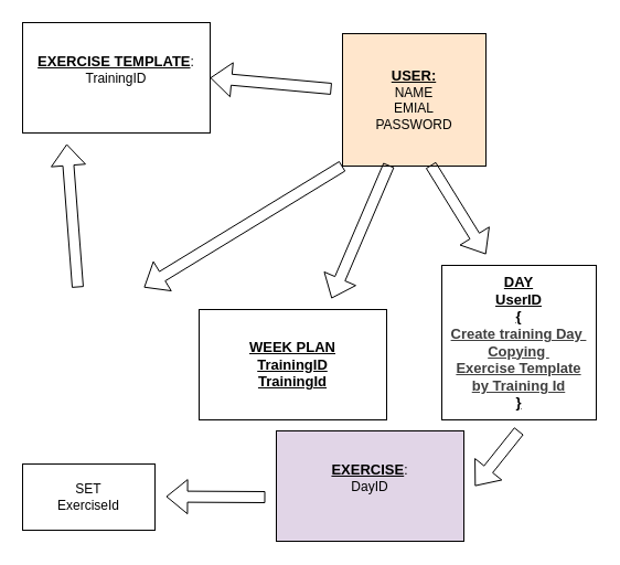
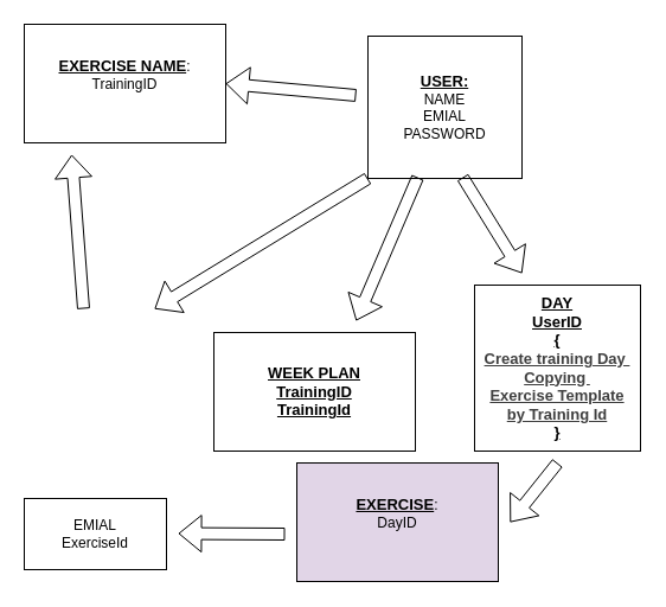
  <mxCell id="0" />
  <mxCell id="1" parent="0" />
  <mxCell id="2" value="&lt;span style=&quot;font-size: 13px;&quot;&gt;&lt;b&gt;&lt;u&gt;DAY&lt;/u&gt;&lt;/b&gt;&lt;/span&gt;&lt;div&gt;&lt;span style=&quot;font-size: 13px;&quot;&gt;&lt;b&gt;&lt;u&gt;UserID&lt;/u&gt;&lt;/b&gt;&lt;/span&gt;&lt;/div&gt;&lt;div&gt;&lt;span style=&quot;font-size: 13px;&quot;&gt;&lt;b&gt;&lt;u&gt;{&lt;/u&gt;&lt;/b&gt;&lt;/span&gt;&lt;/div&gt;&lt;div&gt;&lt;div style=&quot;color: rgb(63, 63, 63); scrollbar-color: rgb(226, 226, 226) rgb(251, 251, 251);&quot;&gt;&lt;span style=&quot;color: rgb(63, 63, 63); scrollbar-color: rgb(226, 226, 226) rgb(251, 251, 251); font-size: 13px;&quot;&gt;&lt;b style=&quot;color: rgb(63, 63, 63); scrollbar-color: rgb(226, 226, 226) rgb(251, 251, 251);&quot;&gt;&lt;u style=&quot;color: rgb(63, 63, 63); scrollbar-color: rgb(226, 226, 226) rgb(251, 251, 251);&quot;&gt;Create training Day&amp;nbsp;&lt;/u&gt;&lt;/b&gt;&lt;/span&gt;&lt;/div&gt;&lt;div style=&quot;color: rgb(63, 63, 63); scrollbar-color: rgb(226, 226, 226) rgb(251, 251, 251);&quot;&gt;&lt;span style=&quot;color: rgb(63, 63, 63); scrollbar-color: rgb(226, 226, 226) rgb(251, 251, 251); font-size: 13px;&quot;&gt;&lt;b style=&quot;color: rgb(63, 63, 63); scrollbar-color: rgb(226, 226, 226) rgb(251, 251, 251);&quot;&gt;&lt;u style=&quot;color: rgb(63, 63, 63); scrollbar-color: rgb(226, 226, 226) rgb(251, 251, 251);&quot;&gt;Copying&amp;nbsp;&lt;/u&gt;&lt;/b&gt;&lt;/span&gt;&lt;/div&gt;&lt;div style=&quot;color: rgb(63, 63, 63); scrollbar-color: rgb(226, 226, 226) rgb(251, 251, 251);&quot;&gt;&lt;span style=&quot;color: rgb(63, 63, 63); scrollbar-color: rgb(226, 226, 226) rgb(251, 251, 251); font-size: 13px;&quot;&gt;&lt;b style=&quot;color: rgb(63, 63, 63); scrollbar-color: rgb(226, 226, 226) rgb(251, 251, 251);&quot;&gt;&lt;u style=&quot;color: rgb(63, 63, 63); scrollbar-color: rgb(226, 226, 226) rgb(251, 251, 251);&quot;&gt;Exercise Template&lt;/u&gt;&lt;/b&gt;&lt;/span&gt;&lt;/div&gt;&lt;div style=&quot;color: rgb(63, 63, 63); scrollbar-color: rgb(226, 226, 226) rgb(251, 251, 251);&quot;&gt;&lt;span style=&quot;color: rgb(63, 63, 63); scrollbar-color: rgb(226, 226, 226) rgb(251, 251, 251); font-size: 13px;&quot;&gt;&lt;b style=&quot;color: rgb(63, 63, 63); scrollbar-color: rgb(226, 226, 226) rgb(251, 251, 251);&quot;&gt;&lt;u style=&quot;color: rgb(63, 63, 63); scrollbar-color: rgb(226, 226, 226) rgb(251, 251, 251);&quot;&gt;by Training Id&lt;/u&gt;&lt;/b&gt;&lt;/span&gt;&lt;/div&gt;&lt;/div&gt;&lt;div&gt;&lt;span style=&quot;font-size: 13px;&quot;&gt;&lt;b&gt;&lt;u&gt;}&lt;/u&gt;&lt;/b&gt;&lt;/span&gt;&lt;/div&gt;" style="rounded=0;whiteSpace=wrap;html=1;" parent="1" vertex="1"><mxGeometry x="400" y="240" width="140" height="140" as="geometry" /></mxCell>
  <mxCell id="3" value="&lt;font style=&quot;font-size: 13px;&quot;&gt;&lt;b&gt;&lt;u&gt;EXERCISE&lt;/u&gt;&lt;/b&gt;&lt;/font&gt;:&lt;div&gt;DayID&lt;/div&gt;&lt;div&gt;&lt;span style=&quot;background-color: transparent;&quot;&gt;&lt;br&gt;&lt;/span&gt;&lt;/div&gt;" style="rounded=0;whiteSpace=wrap;html=1;fillColor=#e1d5e7;" parent="1" vertex="1"><mxGeometry x="250" y="390" width="170" height="100" as="geometry" /></mxCell>
- <mxCell id="4" value="&lt;b&gt;&lt;u&gt;&lt;font style=&quot;font-size: 13px;&quot;&gt;USER:&lt;/font&gt;&lt;/u&gt;&lt;/b&gt;&lt;div&gt;NAME&lt;/div&gt;&lt;div&gt;EMIAL&lt;/div&gt;&lt;div&gt;PASSWORD&lt;/div&gt;" style="rounded=0;whiteSpace=wrap;html=1;fillColor=#ffe6cc;" parent="1" vertex="1"><mxGeometry x="310" y="30" width="130" height="120" as="geometry" /></mxCell>
+ <mxCell id="4" value="&lt;b&gt;&lt;u&gt;&lt;font style=&quot;font-size: 13px;&quot;&gt;USER:&lt;/font&gt;&lt;/u&gt;&lt;/b&gt;&lt;div&gt;NAME&lt;/div&gt;&lt;div&gt;EMIAL&lt;/div&gt;&lt;div&gt;PASSWORD&lt;/div&gt;" style="rounded=0;whiteSpace=wrap;html=1;" parent="1" vertex="1"><mxGeometry x="310" y="30" width="130" height="120" as="geometry" /></mxCell>
  <mxCell id="5" value="" style="shape=flexArrow;endArrow=classic;html=1;exitX=0;exitY=1;exitDx=0;exitDy=0;" parent="1" edge="1" source="4"><mxGeometry width="50" height="50" relative="1" as="geometry"><mxPoint x="280" y="150" as="sourcePoint" /><mxPoint x="130" y="260" as="targetPoint" /><Array as="points" /></mxGeometry></mxCell>
  <mxCell id="6" value="" style="shape=flexArrow;endArrow=classic;html=1;" parent="1" edge="1"><mxGeometry width="50" height="50" relative="1" as="geometry"><mxPoint x="300" y="80" as="sourcePoint" /><mxPoint x="190" y="70" as="targetPoint" /><Array as="points" /></mxGeometry></mxCell>
  <mxCell id="7" value="" style="shape=flexArrow;endArrow=classic;html=1;" parent="1" edge="1"><mxGeometry width="50" height="50" relative="1" as="geometry"><mxPoint x="470" y="390" as="sourcePoint" /><mxPoint x="430" y="440" as="targetPoint" /></mxGeometry></mxCell>
  <mxCell id="8" value="" style="shape=flexArrow;endArrow=classic;html=1;exitX=0.323;exitY=0.992;exitDx=0;exitDy=0;exitPerimeter=0;" parent="1" edge="1" source="4"><mxGeometry width="50" height="50" relative="1" as="geometry"><mxPoint x="370" y="160" as="sourcePoint" /><mxPoint x="300" y="270" as="targetPoint" /></mxGeometry></mxCell>
  <mxCell id="9" value="" style="shape=flexArrow;endArrow=classic;html=1;exitX=0.615;exitY=0.992;exitDx=0;exitDy=0;exitPerimeter=0;" parent="1" edge="1" source="4"><mxGeometry width="50" height="50" relative="1" as="geometry"><mxPoint x="420" y="160" as="sourcePoint" /><mxPoint x="440" y="230" as="targetPoint" /></mxGeometry></mxCell>
- <mxCell id="10" value="&lt;div&gt;&lt;div&gt;SET&lt;/div&gt;&lt;/div&gt;&lt;div&gt;ExerciseId&lt;/div&gt;" style="rounded=0;whiteSpace=wrap;html=1;" parent="1" vertex="1"><mxGeometry x="20" y="420" width="120" height="60" as="geometry" /></mxCell>
+ <mxCell id="10" value="&lt;div&gt;&lt;div&gt;EMIAL&lt;/div&gt;&lt;/div&gt;&lt;div&gt;ExerciseId&lt;/div&gt;" style="rounded=0;whiteSpace=wrap;html=1;" parent="1" vertex="1"><mxGeometry x="20" y="420" width="120" height="60" as="geometry" /></mxCell>
  <mxCell id="11" value="&lt;div&gt;&lt;span style=&quot;background-color: transparent; font-size: 13px;&quot;&gt;&lt;b&gt;&lt;u&gt;WEEK PLAN&lt;/u&gt;&lt;/b&gt;&lt;/span&gt;&lt;/div&gt;&lt;div&gt;&lt;span style=&quot;background-color: transparent; font-size: 13px;&quot;&gt;&lt;b&gt;&lt;u&gt;TrainingID&lt;/u&gt;&lt;/b&gt;&lt;/span&gt;&lt;/div&gt;&lt;div&gt;&lt;span style=&quot;background-color: transparent; font-size: 13px;&quot;&gt;&lt;b&gt;&lt;u&gt;TrainingId&lt;/u&gt;&lt;/b&gt;&lt;/span&gt;&lt;/div&gt;" style="rounded=0;whiteSpace=wrap;html=1;" vertex="1" parent="1"><mxGeometry x="180" y="280" width="170" height="100" as="geometry" /></mxCell>
- <mxCell id="12" value="&lt;font style=&quot;font-size: 13px;&quot;&gt;&lt;b&gt;&lt;u&gt;EXERCISE TEMPLATE&lt;/u&gt;&lt;/b&gt;&lt;/font&gt;:&lt;div&gt;TrainingID&lt;/div&gt;&lt;div&gt;&lt;span style=&quot;background-color: transparent;&quot;&gt;&lt;br&gt;&lt;/span&gt;&lt;/div&gt;" style="rounded=0;whiteSpace=wrap;html=1;" vertex="1" parent="1"><mxGeometry x="20" y="20" width="170" height="100" as="geometry" /></mxCell>
+ <mxCell id="12" value="&lt;font style=&quot;font-size: 13px;&quot;&gt;&lt;b&gt;&lt;u&gt;EXERCISE NAME&lt;/u&gt;&lt;/b&gt;&lt;/font&gt;:&lt;div&gt;TrainingID&lt;/div&gt;&lt;div&gt;&lt;span style=&quot;background-color: transparent;&quot;&gt;&lt;br&gt;&lt;/span&gt;&lt;/div&gt;" style="rounded=0;whiteSpace=wrap;html=1;" vertex="1" parent="1"><mxGeometry x="20" y="20" width="170" height="100" as="geometry" /></mxCell>
  <mxCell id="13" value="" style="shape=flexArrow;endArrow=classic;html=1;" edge="1" parent="1"><mxGeometry width="50" height="50" relative="1" as="geometry"><mxPoint x="70" y="260" as="sourcePoint" /><mxPoint x="60" y="130" as="targetPoint" /></mxGeometry></mxCell>
  <mxCell id="14" value="" style="shape=flexArrow;endArrow=classic;html=1;" edge="1" parent="1"><mxGeometry width="50" height="50" relative="1" as="geometry"><mxPoint x="240" y="450" as="sourcePoint" /><mxPoint x="150" y="449.5" as="targetPoint" /></mxGeometry></mxCell>
